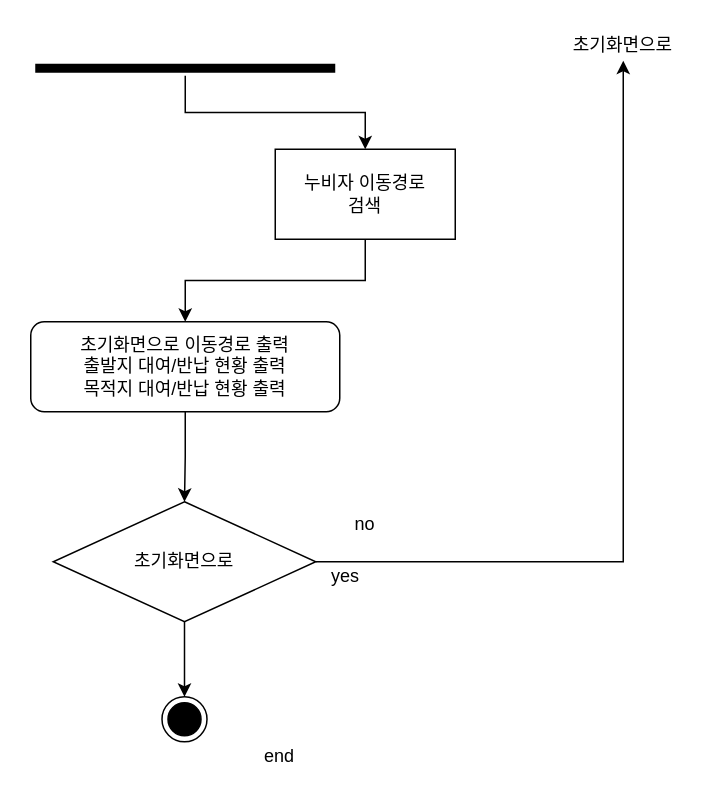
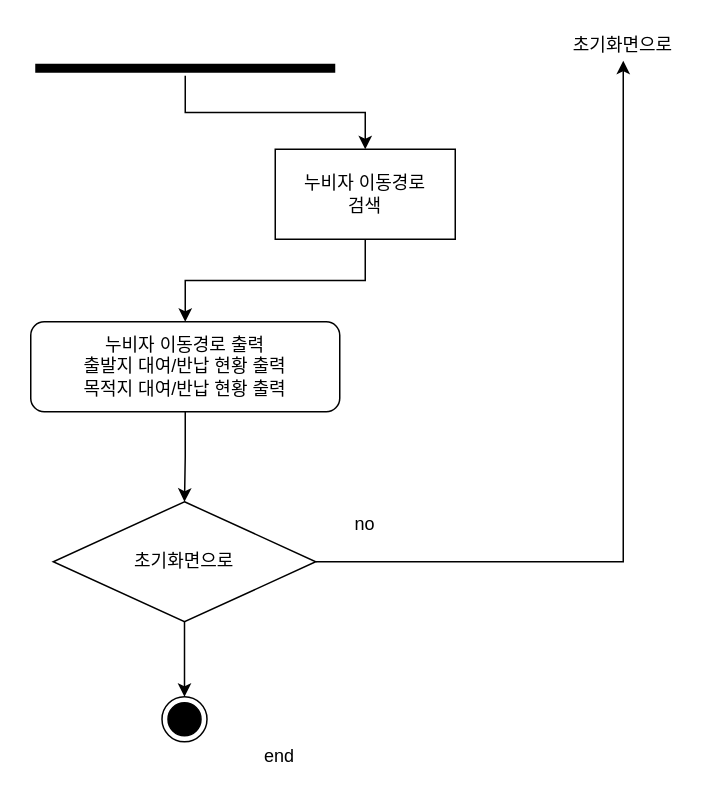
  <mxCell id="0" />
  <mxCell id="1" parent="0" />
  <mxCell id="2" style="edgeStyle=orthogonalEdgeStyle;rounded=0;orthogonalLoop=1;jettySize=auto;html=1;entryX=0.5;entryY=0;entryDx=0;entryDy=0;strokeColor=#000000;exitX=0.5;exitY=1;exitDx=0;exitDy=0;" edge="1" parent="1" source="7" target="6"><mxGeometry relative="1" as="geometry"><mxPoint x="124.5" y="-11" as="sourcePoint" /><mxPoint x="124.333" y="26.667" as="targetPoint" /></mxGeometry></mxCell>
  <mxCell id="3" style="edgeStyle=orthogonalEdgeStyle;rounded=0;orthogonalLoop=1;jettySize=auto;html=1;strokeColor=#000000;entryX=0.5;entryY=0;entryDx=0;entryDy=0;" edge="1" parent="1" source="4" target="7"><mxGeometry relative="1" as="geometry"><mxPoint x="123.5" y="64" as="targetPoint" /></mxGeometry></mxCell>
  <mxCell id="4" value="" style="shape=line;html=1;strokeWidth=6;strokeColor=#000000;" vertex="1" parent="1"><mxGeometry x="23" y="40" width="200" height="10" as="geometry" /></mxCell>
  <mxCell id="5" style="edgeStyle=orthogonalEdgeStyle;rounded=0;orthogonalLoop=1;jettySize=auto;html=1;entryX=0.5;entryY=0;entryDx=0;entryDy=0;strokeColor=#000000;" edge="1" parent="1" source="6" target="10"><mxGeometry relative="1" as="geometry"><mxPoint x="123" y="364" as="targetPoint" /></mxGeometry></mxCell>
- <mxCell id="6" value="초기화면으로 이동경로 출력&lt;br&gt;출발지 대여/반납 현황 출력&lt;br&gt;목적지 대여/반납 현황 출력" style="rounded=1;whiteSpace=wrap;html=1;" vertex="1" parent="1"><mxGeometry x="20" y="214" width="206" height="60" as="geometry" /></mxCell>
+ <mxCell id="6" value="누비자 이동경로 출력&lt;br&gt;출발지 대여/반납 현황 출력&lt;br&gt;목적지 대여/반납 현황 출력" style="rounded=1;whiteSpace=wrap;html=1;" vertex="1" parent="1"><mxGeometry x="20" y="214" width="206" height="60" as="geometry" /></mxCell>
  <mxCell id="7" value="누비자 이동경로&lt;br&gt;검색" style="rounded=0;whiteSpace=wrap;html=1;strokeColor=#000000;" vertex="1" parent="1"><mxGeometry x="183" y="99" width="120" height="60" as="geometry" /></mxCell>
  <mxCell id="8" style="edgeStyle=orthogonalEdgeStyle;rounded=0;orthogonalLoop=1;jettySize=auto;html=1;entryX=0.5;entryY=0;entryDx=0;entryDy=0;" edge="1" parent="1" source="10" target="11"><mxGeometry relative="1" as="geometry" /></mxCell>
  <mxCell id="9" style="edgeStyle=orthogonalEdgeStyle;rounded=0;orthogonalLoop=1;jettySize=auto;html=1;" edge="1" parent="1" source="10" target="15"><mxGeometry relative="1" as="geometry"><mxPoint x="400" y="30" as="targetPoint" /></mxGeometry></mxCell>
  <mxCell id="10" value="초기화면으로" style="rhombus;whiteSpace=wrap;html=1;strokeColor=#000000;" vertex="1" parent="1"><mxGeometry x="35" y="334" width="175" height="80" as="geometry" /></mxCell>
  <mxCell id="11" value="" style="ellipse;html=1;shape=endState;fillColor=#000000;strokeColor=#000000;" vertex="1" parent="1"><mxGeometry x="107.5" y="464" width="30" height="30" as="geometry" /></mxCell>
- <mxCell id="12" value="yes" style="text;html=1;strokeColor=none;fillColor=none;align=center;verticalAlign=middle;whiteSpace=wrap;rounded=0;" vertex="1" parent="1"><mxGeometry x="210" y="374" width="40" height="20" as="geometry" /></mxCell>
  <mxCell id="13" value="end" style="text;html=1;strokeColor=none;fillColor=none;align=center;verticalAlign=middle;whiteSpace=wrap;rounded=0;" vertex="1" parent="1"><mxGeometry x="165.5" y="494" width="40" height="20" as="geometry" /></mxCell>
  <mxCell id="14" value="no" style="text;html=1;strokeColor=none;fillColor=none;align=center;verticalAlign=middle;whiteSpace=wrap;rounded=0;" vertex="1" parent="1"><mxGeometry x="223" y="339" width="40" height="20" as="geometry" /></mxCell>
  <mxCell id="15" value="초기화면으로" style="text;html=1;strokeColor=none;fillColor=none;align=center;verticalAlign=middle;whiteSpace=wrap;rounded=0;" vertex="1" parent="1"><mxGeometry x="380" y="20" width="70" height="20" as="geometry" /></mxCell>
